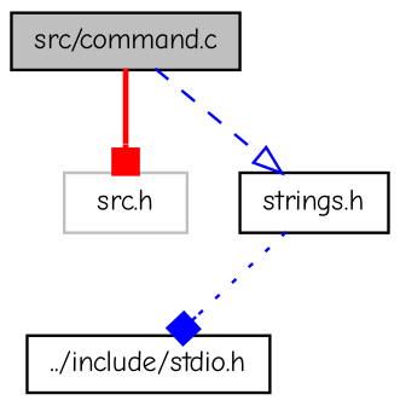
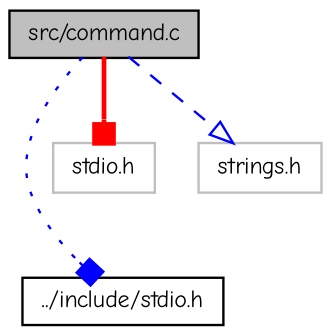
  digraph {
    fontname="Comic Neue"
    node [color=black fillcolor=white fontname="Comic Neue" fontsize=10 shape=record style=filled]
    edge [arrowhead=box color=blue fontname="Comic Neue" fontsize=10 labelfontname=Helvetica labelfontsize=10]
    n1 [fillcolor=grey75 fontcolor=black height=0.2 label="src/command.c" width=0.4]
    n2 [height=0.2 label="../include/stdio.h" width=0.4]
-   n3 [color=grey75 height=0.2 label="src.h" width=0.4]
-   n4 [height=0.2 label="strings.h" width=0.4]
-   n4 -> n2 [style=dotted]
+   n3 [color=grey75 height=0.2 label="stdio.h" width=0.4]
+   n4 [color=grey75 height=0.2 label="strings.h" width=0.4]
+   n1 -> n2 [style=dotted]
    n1 -> n3 [color=red style=bold]
    n1 -> n4 [arrowhead=onormal style=dashed]
  }
